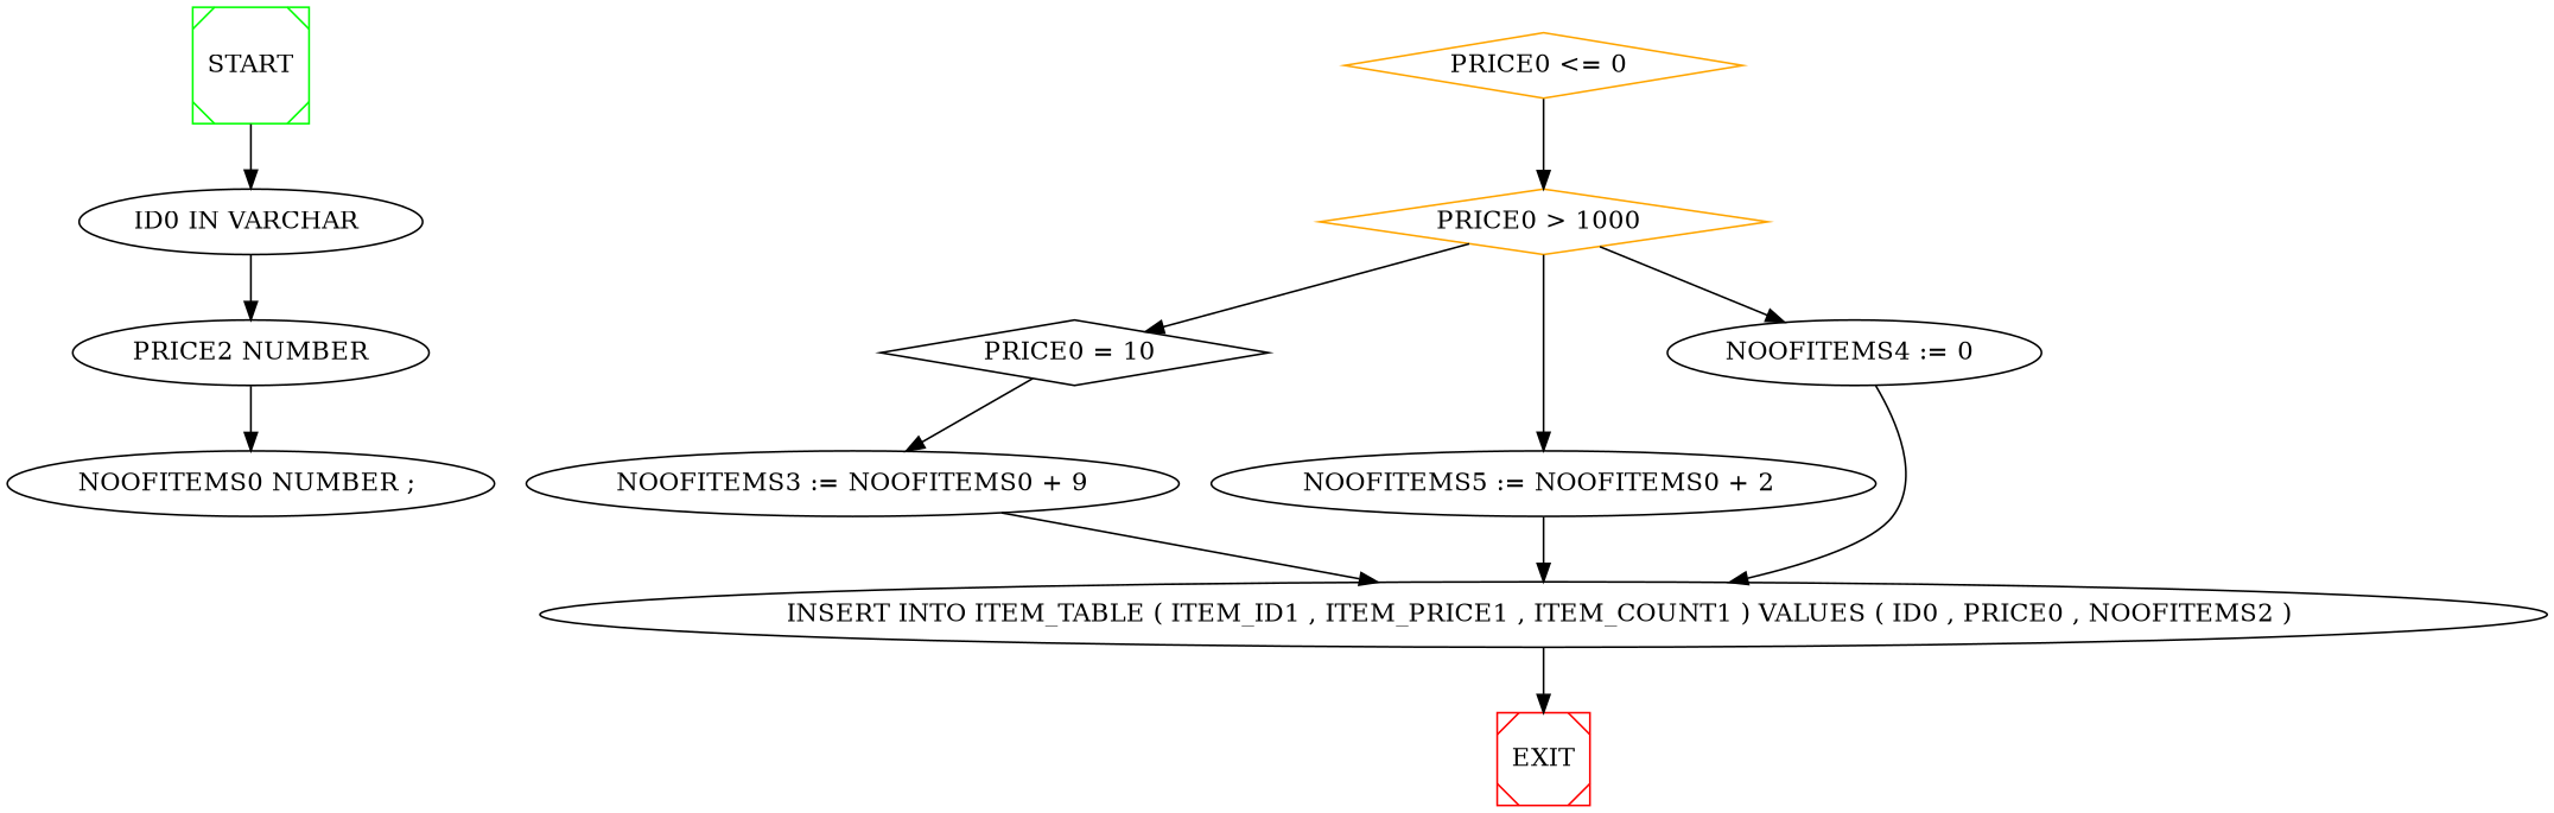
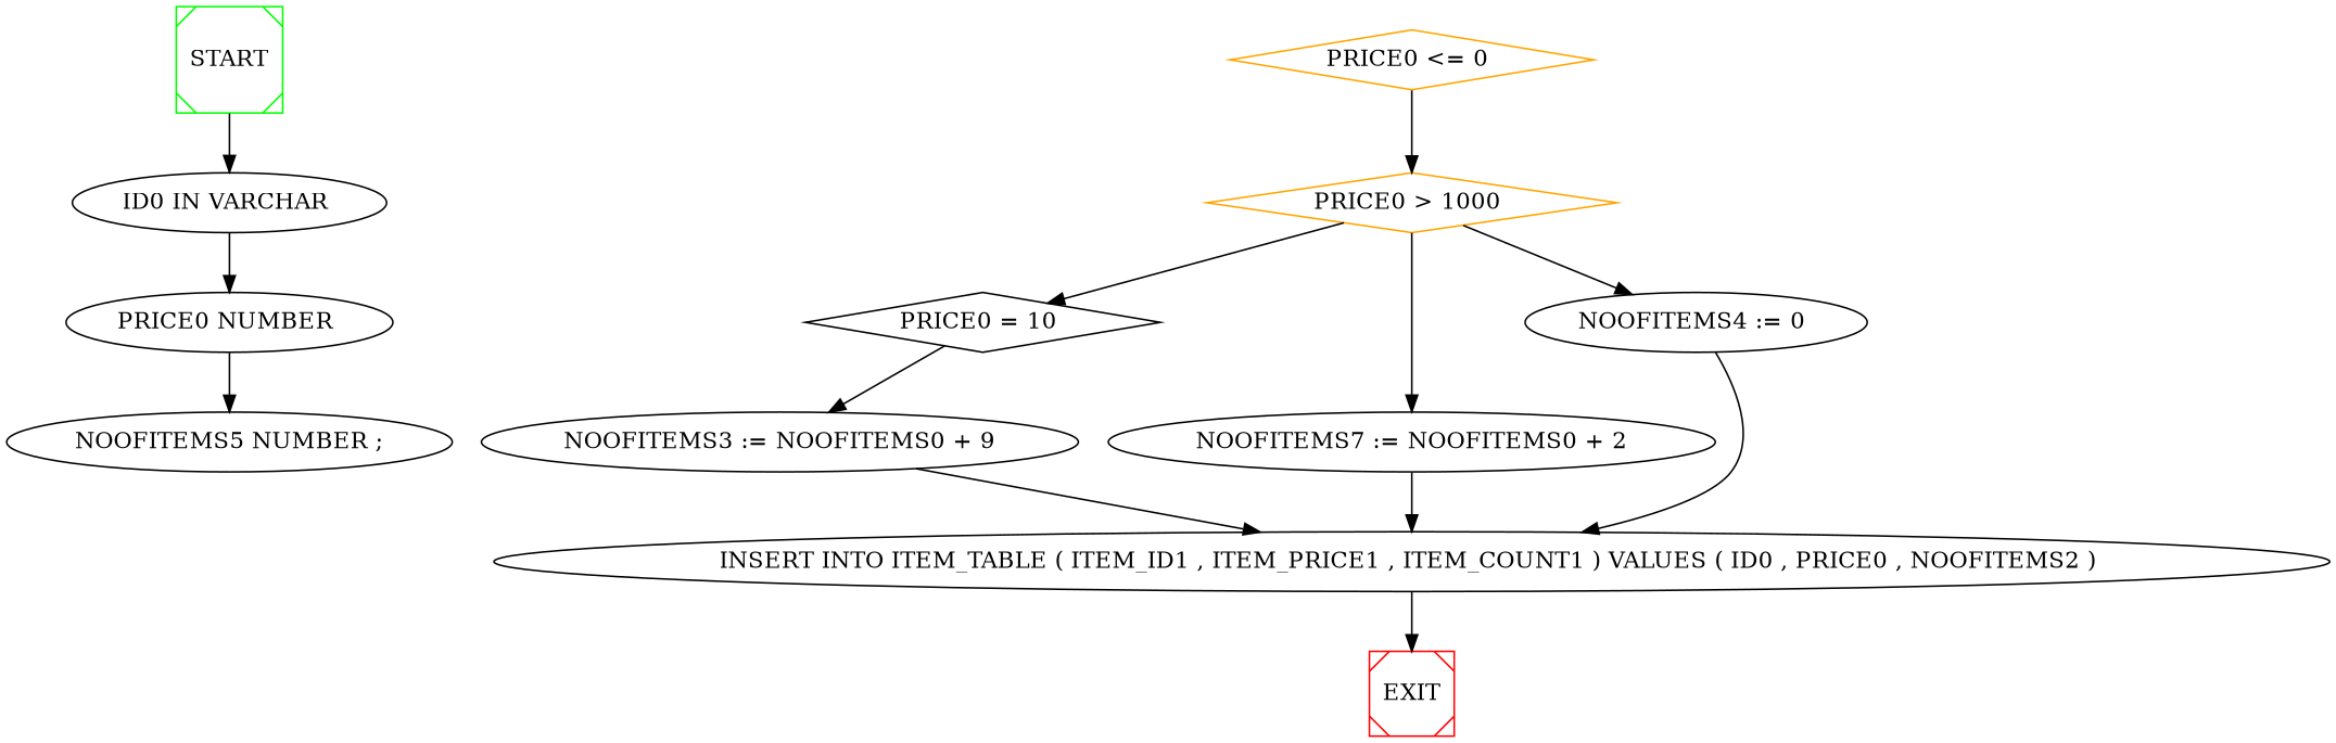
  digraph {
    n1 [color=green label=START shape=Msquare]
    n2 [label="ID0 IN VARCHAR "]
-   n3 [label="PRICE2 NUMBER"]
-   n4 [label="NOOFITEMS0 NUMBER ; "]
+   n3 [label="PRICE0 NUMBER "]
+   n4 [label="NOOFITEMS5 NUMBER ;"]
    n5 [color=orange label="PRICE0 <= 0 " shape=diamond]
    n6 [color=orange label="PRICE0 > 1000 " shape=diamond]
    n7 [color=black label="PRICE0 = 10 " shape=diamond]
-   n8 [label="NOOFITEMS5 := NOOFITEMS0 + 2 "]
+   n8 [label="NOOFITEMS7 := NOOFITEMS0 + 2"]
    n9 [label="NOOFITEMS4 := 0 "]
    n10 [label="INSERT INTO ITEM_TABLE ( ITEM_ID1 , ITEM_PRICE1 , ITEM_COUNT1 ) VALUES ( ID0 , PRICE0 , NOOFITEMS2 ) "]
    EXIT [color=red shape=Msquare]
    n12 [label="NOOFITEMS3 := NOOFITEMS0 + 9"]
    n1 -> n2
    n2 -> n3
    n3 -> n4
    n5 -> n6
    n6 -> n7
    n6 -> n8
    n6 -> n9
    n7 -> n12
    n8 -> n10
    n9 -> n10
    n10 -> EXIT
    n12 -> n10
  }
